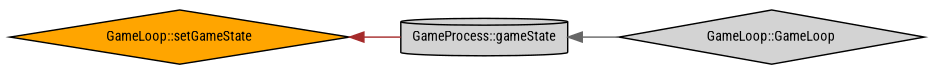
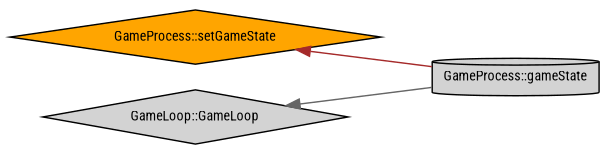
  digraph {
    fontname="Roboto Condensed"
    rankdir=LR
    node [color=black fillcolor=lightgrey fontname="Roboto Condensed" fontsize=10 shape=diamond style=filled]
    edge [dir=back fontname="Roboto Condensed" fontsize=10 labelfontname=Helvetica labelfontsize=10 style=solid]
-   n1 [fillcolor=orange fontcolor=black height=0.2 label="GameLoop::setGameState" width=0.4]
+   n1 [fillcolor=orange fontcolor=black height=0.2 label="GameProcess::setGameState" width=0.4]
    n2 [height=0.2 label="GameProcess::gameState" shape=cylinder width=0.4]
    n3 [height=0.2 label="GameLoop::GameLoop" width=0.4]
    n1 -> n2 [color=brown]
-   n2 -> n3 [color=gray40]
+   n3 -> n2 [color=gray40]
  }
